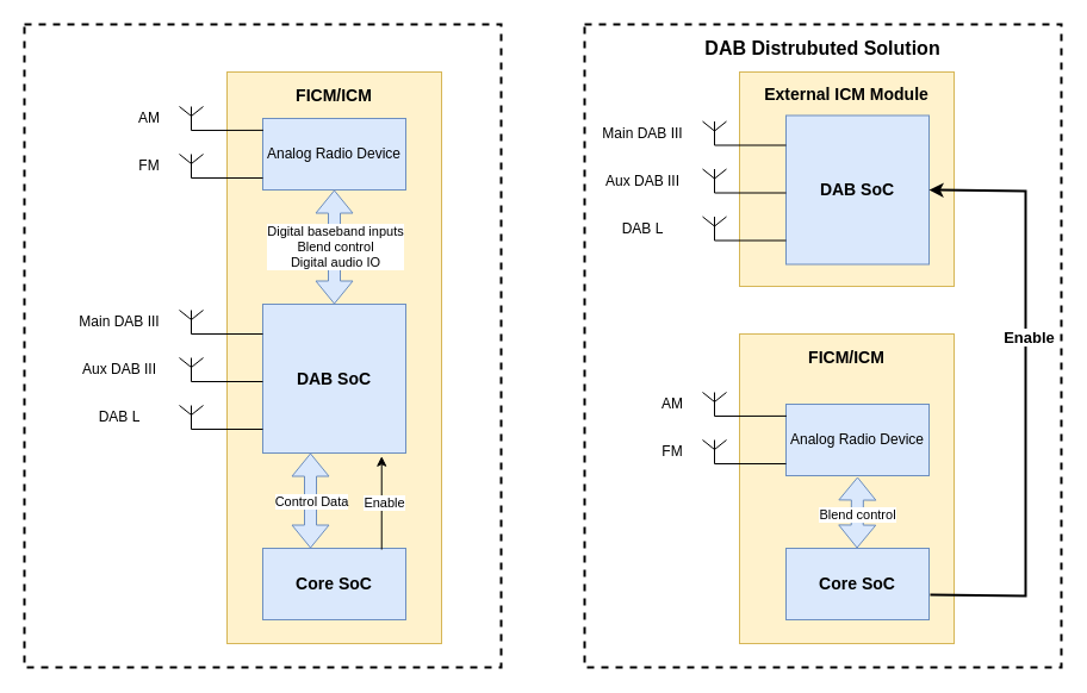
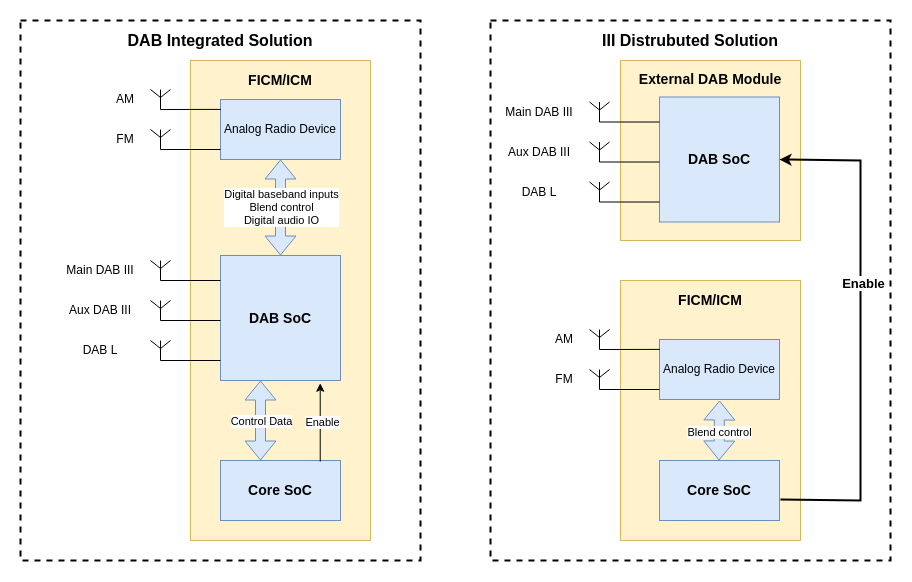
  <mxCell id="0" />
  <mxCell id="1" parent="0" />
  <mxCell id="2" value="" style="rounded=0;whiteSpace=wrap;html=1;fillColor=#fff2cc;strokeColor=#d6b656;labelPosition=center;verticalLabelPosition=top;align=center;verticalAlign=bottom;" vertex="1" parent="1"><mxGeometry x="620" y="60" width="180" height="180" as="geometry" /></mxCell>
  <mxCell id="3" value="" style="rounded=0;whiteSpace=wrap;html=1;fillColor=#fff2cc;strokeColor=#d6b656;labelPosition=center;verticalLabelPosition=top;align=center;verticalAlign=bottom;" vertex="1" parent="1"><mxGeometry x="620" y="280" width="180" height="260" as="geometry" /></mxCell>
  <mxCell id="4" value="" style="rounded=0;whiteSpace=wrap;html=1;fillColor=none;dashed=1;strokeWidth=2;" vertex="1" parent="1"><mxGeometry x="20" y="20" width="400" height="540" as="geometry" /></mxCell>
  <mxCell id="5" value="" style="rounded=0;whiteSpace=wrap;html=1;fillColor=#fff2cc;strokeColor=#d6b656;labelPosition=center;verticalLabelPosition=top;align=center;verticalAlign=bottom;" vertex="1" parent="1"><mxGeometry x="190" y="60" width="180" height="480" as="geometry" /></mxCell>
  <mxCell id="6" value="Core SoC" style="rounded=0;whiteSpace=wrap;html=1;fillColor=#dae8fc;strokeColor=#6c8ebf;fontSize=14;fontStyle=1" vertex="1" parent="1"><mxGeometry x="220" y="460" width="120" height="60" as="geometry" /></mxCell>
  <mxCell id="7" value="DAB SoC" style="rounded=0;whiteSpace=wrap;html=1;fillColor=#dae8fc;strokeColor=#6c8ebf;fontSize=14;fontStyle=1" vertex="1" parent="1"><mxGeometry x="220" y="255" width="120" height="125" as="geometry" /></mxCell>
  <mxCell id="8" value="" style="shape=flexArrow;endArrow=classic;startArrow=classic;html=1;rounded=0;fillColor=#dae8fc;strokeColor=#6c8ebf;" edge="1" parent="1"><mxGeometry width="100" height="100" relative="1" as="geometry"><mxPoint x="260" y="460" as="sourcePoint" /><mxPoint x="260" y="380" as="targetPoint" /></mxGeometry></mxCell>
  <mxCell id="9" value="Control Data" style="edgeLabel;html=1;align=center;verticalAlign=middle;resizable=0;points=[];" vertex="1" connectable="0" parent="8"><mxGeometry x="0.546" y="-9" relative="1" as="geometry"><mxPoint x="-9" y="22" as="offset" /></mxGeometry></mxCell>
  <mxCell id="10" value="" style="endArrow=classic;html=1;rounded=0;exitX=0.831;exitY=0.017;exitDx=0;exitDy=0;exitPerimeter=0;entryX=0.831;entryY=1.022;entryDx=0;entryDy=0;entryPerimeter=0;" edge="1" parent="1" source="6" target="7"><mxGeometry width="50" height="50" relative="1" as="geometry"><mxPoint x="310" y="515" as="sourcePoint" /><mxPoint x="360" y="465" as="targetPoint" /></mxGeometry></mxCell>
  <mxCell id="11" value="Enable" style="edgeLabel;html=1;align=center;verticalAlign=middle;resizable=0;points=[];" vertex="1" connectable="0" parent="10"><mxGeometry x="0.222" y="-2" relative="1" as="geometry"><mxPoint y="8" as="offset" /></mxGeometry></mxCell>
  <mxCell id="12" value="Analog Radio Device" style="rounded=0;whiteSpace=wrap;html=1;fillColor=#dae8fc;strokeColor=#6c8ebf;" vertex="1" parent="1"><mxGeometry x="220" y="99" width="120" height="60" as="geometry" /></mxCell>
  <mxCell id="13" value="" style="verticalLabelPosition=bottom;shadow=0;dashed=0;align=center;html=1;verticalAlign=top;shape=mxgraph.electrical.radio.aerial_-_antenna_1;" vertex="1" parent="1"><mxGeometry x="150" y="89" width="20" height="20" as="geometry" /></mxCell>
  <mxCell id="14" value="" style="endArrow=none;html=1;rounded=0;exitX=0.5;exitY=1;exitDx=0;exitDy=0;exitPerimeter=0;entryX=0.003;entryY=0.165;entryDx=0;entryDy=0;entryPerimeter=0;" edge="1" parent="1" source="13" target="12"><mxGeometry width="50" height="50" relative="1" as="geometry"><mxPoint x="130" y="154" as="sourcePoint" /><mxPoint x="180" y="104" as="targetPoint" /></mxGeometry></mxCell>
  <mxCell id="15" value="" style="verticalLabelPosition=bottom;shadow=0;dashed=0;align=center;html=1;verticalAlign=top;shape=mxgraph.electrical.radio.aerial_-_antenna_1;" vertex="1" parent="1"><mxGeometry x="150" y="129" width="20" height="20" as="geometry" /></mxCell>
  <mxCell id="16" value="" style="endArrow=none;html=1;rounded=0;exitX=0.5;exitY=1;exitDx=0;exitDy=0;exitPerimeter=0;entryX=0.003;entryY=0.165;entryDx=0;entryDy=0;entryPerimeter=0;" edge="1" parent="1" source="15"><mxGeometry width="50" height="50" relative="1" as="geometry"><mxPoint x="130" y="194" as="sourcePoint" /><mxPoint x="220" y="149" as="targetPoint" /></mxGeometry></mxCell>
  <mxCell id="17" value="AM" style="text;strokeColor=none;align=center;fillColor=none;html=1;verticalAlign=middle;whiteSpace=wrap;rounded=0;" vertex="1" parent="1"><mxGeometry x="110" y="84" width="30" height="30" as="geometry" /></mxCell>
  <mxCell id="18" value="FM" style="text;strokeColor=none;align=center;fillColor=none;html=1;verticalAlign=middle;whiteSpace=wrap;rounded=0;" vertex="1" parent="1"><mxGeometry x="110" y="124" width="30" height="30" as="geometry" /></mxCell>
  <mxCell id="19" value="" style="endArrow=none;html=1;rounded=0;exitX=0.5;exitY=1;exitDx=0;exitDy=0;exitPerimeter=0;entryX=0.003;entryY=0.165;entryDx=0;entryDy=0;entryPerimeter=0;" edge="1" source="20" parent="1"><mxGeometry width="50" height="50" relative="1" as="geometry"><mxPoint x="130" y="325" as="sourcePoint" /><mxPoint x="220" y="280" as="targetPoint" /></mxGeometry></mxCell>
  <mxCell id="20" value="" style="verticalLabelPosition=bottom;shadow=0;dashed=0;align=center;html=1;verticalAlign=top;shape=mxgraph.electrical.radio.aerial_-_antenna_1;" vertex="1" parent="1"><mxGeometry x="150" y="260" width="20" height="20" as="geometry" /></mxCell>
  <mxCell id="21" value="" style="endArrow=none;html=1;rounded=0;exitX=0.5;exitY=1;exitDx=0;exitDy=0;exitPerimeter=0;entryX=0.003;entryY=0.165;entryDx=0;entryDy=0;entryPerimeter=0;" edge="1" source="22" parent="1"><mxGeometry width="50" height="50" relative="1" as="geometry"><mxPoint x="130" y="365" as="sourcePoint" /><mxPoint x="220" y="320" as="targetPoint" /></mxGeometry></mxCell>
  <mxCell id="22" value="" style="verticalLabelPosition=bottom;shadow=0;dashed=0;align=center;html=1;verticalAlign=top;shape=mxgraph.electrical.radio.aerial_-_antenna_1;" vertex="1" parent="1"><mxGeometry x="150" y="300" width="20" height="20" as="geometry" /></mxCell>
  <mxCell id="23" value="" style="endArrow=none;html=1;rounded=0;exitX=0.5;exitY=1;exitDx=0;exitDy=0;exitPerimeter=0;entryX=0.003;entryY=0.165;entryDx=0;entryDy=0;entryPerimeter=0;" edge="1" source="24" parent="1"><mxGeometry width="50" height="50" relative="1" as="geometry"><mxPoint x="130" y="405" as="sourcePoint" /><mxPoint x="220" y="360" as="targetPoint" /></mxGeometry></mxCell>
  <mxCell id="24" value="" style="verticalLabelPosition=bottom;shadow=0;dashed=0;align=center;html=1;verticalAlign=top;shape=mxgraph.electrical.radio.aerial_-_antenna_1;" vertex="1" parent="1"><mxGeometry x="150" y="340" width="20" height="20" as="geometry" /></mxCell>
  <mxCell id="25" value="Main DAB III" style="text;strokeColor=none;align=center;fillColor=none;html=1;verticalAlign=middle;whiteSpace=wrap;rounded=0;" vertex="1" parent="1"><mxGeometry x="60" y="260" width="80" height="20" as="geometry" /></mxCell>
  <mxCell id="26" value="Aux DAB III" style="text;strokeColor=none;align=center;fillColor=none;html=1;verticalAlign=middle;whiteSpace=wrap;rounded=0;" vertex="1" parent="1"><mxGeometry x="60" y="300" width="80" height="20" as="geometry" /></mxCell>
  <mxCell id="27" value="DAB L" style="text;strokeColor=none;align=center;fillColor=none;html=1;verticalAlign=middle;whiteSpace=wrap;rounded=0;" vertex="1" parent="1"><mxGeometry x="60" y="340" width="80" height="20" as="geometry" /></mxCell>
  <mxCell id="28" value="" style="shape=flexArrow;endArrow=classic;startArrow=classic;html=1;rounded=0;fillColor=#dae8fc;strokeColor=#6c8ebf;entryX=0.5;entryY=1;entryDx=0;entryDy=0;" edge="1" parent="1" target="12"><mxGeometry width="100" height="100" relative="1" as="geometry"><mxPoint x="280" y="255" as="sourcePoint" /><mxPoint x="279.66" y="195" as="targetPoint" /></mxGeometry></mxCell>
  <mxCell id="29" value="Digital baseband inputs&lt;br&gt;Blend control&lt;br&gt;Digital audio IO" style="edgeLabel;html=1;align=center;verticalAlign=middle;resizable=0;points=[];" vertex="1" connectable="0" parent="28"><mxGeometry x="0.546" y="-9" relative="1" as="geometry"><mxPoint x="-9" y="25" as="offset" /></mxGeometry></mxCell>
+ <mxCell id="30" value="DAB Integrated Solution" style="text;strokeColor=none;align=center;fillColor=none;html=1;verticalAlign=middle;whiteSpace=wrap;rounded=0;fontSize=16;fontStyle=1" vertex="1" parent="1"><mxGeometry x="20" y="20" width="400" height="40" as="geometry" /></mxCell>
  <mxCell id="31" value="Core SoC" style="rounded=0;whiteSpace=wrap;html=1;fillColor=#dae8fc;strokeColor=#6c8ebf;fontSize=14;fontStyle=1" vertex="1" parent="1"><mxGeometry x="659" y="460" width="120" height="60" as="geometry" /></mxCell>
  <mxCell id="32" value="Analog Radio Device" style="rounded=0;whiteSpace=wrap;html=1;fillColor=#dae8fc;strokeColor=#6c8ebf;" vertex="1" parent="1"><mxGeometry x="659" y="339" width="120" height="60" as="geometry" /></mxCell>
  <mxCell id="33" value="" style="verticalLabelPosition=bottom;shadow=0;dashed=0;align=center;html=1;verticalAlign=top;shape=mxgraph.electrical.radio.aerial_-_antenna_1;" vertex="1" parent="1"><mxGeometry x="589" y="329" width="20" height="20" as="geometry" /></mxCell>
  <mxCell id="34" value="" style="endArrow=none;html=1;rounded=0;exitX=0.5;exitY=1;exitDx=0;exitDy=0;exitPerimeter=0;entryX=0.003;entryY=0.165;entryDx=0;entryDy=0;entryPerimeter=0;" edge="1" source="33" target="32" parent="1"><mxGeometry width="50" height="50" relative="1" as="geometry"><mxPoint x="569" y="394" as="sourcePoint" /><mxPoint x="619" y="344" as="targetPoint" /></mxGeometry></mxCell>
  <mxCell id="35" value="" style="verticalLabelPosition=bottom;shadow=0;dashed=0;align=center;html=1;verticalAlign=top;shape=mxgraph.electrical.radio.aerial_-_antenna_1;" vertex="1" parent="1"><mxGeometry x="589" y="369" width="20" height="20" as="geometry" /></mxCell>
  <mxCell id="36" value="" style="endArrow=none;html=1;rounded=0;exitX=0.5;exitY=1;exitDx=0;exitDy=0;exitPerimeter=0;entryX=0.003;entryY=0.165;entryDx=0;entryDy=0;entryPerimeter=0;" edge="1" source="35" parent="1"><mxGeometry width="50" height="50" relative="1" as="geometry"><mxPoint x="569" y="434" as="sourcePoint" /><mxPoint x="659" y="389" as="targetPoint" /></mxGeometry></mxCell>
  <mxCell id="37" value="AM" style="text;strokeColor=none;align=center;fillColor=none;html=1;verticalAlign=middle;whiteSpace=wrap;rounded=0;" vertex="1" parent="1"><mxGeometry x="549" y="324" width="30" height="30" as="geometry" /></mxCell>
  <mxCell id="38" value="FM" style="text;strokeColor=none;align=center;fillColor=none;html=1;verticalAlign=middle;whiteSpace=wrap;rounded=0;" vertex="1" parent="1"><mxGeometry x="549" y="364" width="30" height="30" as="geometry" /></mxCell>
  <mxCell id="39" value="FICM/ICM" style="text;strokeColor=none;align=center;fillColor=none;html=1;verticalAlign=middle;whiteSpace=wrap;rounded=0;fontSize=14;fontStyle=1" vertex="1" parent="1"><mxGeometry x="190" y="60" width="180" height="40" as="geometry" /></mxCell>
  <mxCell id="40" value="" style="shape=flexArrow;endArrow=classic;startArrow=classic;html=1;rounded=0;fillColor=#dae8fc;strokeColor=#6c8ebf;" edge="1" parent="1"><mxGeometry width="100" height="100" relative="1" as="geometry"><mxPoint x="718.58" y="460" as="sourcePoint" /><mxPoint x="719" y="400" as="targetPoint" /></mxGeometry></mxCell>
  <mxCell id="41" value="Blend control" style="edgeLabel;html=1;align=center;verticalAlign=middle;resizable=0;points=[];" vertex="1" connectable="0" parent="40"><mxGeometry x="0.546" y="-9" relative="1" as="geometry"><mxPoint x="-9" y="17" as="offset" /></mxGeometry></mxCell>
  <mxCell id="42" value="FICM/ICM" style="text;strokeColor=none;align=center;fillColor=none;html=1;verticalAlign=middle;whiteSpace=wrap;rounded=0;fontSize=14;fontStyle=1" vertex="1" parent="1"><mxGeometry x="620" y="280" width="180" height="40" as="geometry" /></mxCell>
  <mxCell id="43" value="DAB SoC" style="rounded=0;whiteSpace=wrap;html=1;fillColor=#dae8fc;strokeColor=#6c8ebf;fontSize=14;fontStyle=1" vertex="1" parent="1"><mxGeometry x="659" y="96.5" width="120" height="125" as="geometry" /></mxCell>
  <mxCell id="44" value="" style="endArrow=none;html=1;rounded=0;exitX=0.5;exitY=1;exitDx=0;exitDy=0;exitPerimeter=0;entryX=0.003;entryY=0.165;entryDx=0;entryDy=0;entryPerimeter=0;" edge="1" parent="1" source="45"><mxGeometry width="50" height="50" relative="1" as="geometry"><mxPoint x="569" y="166.5" as="sourcePoint" /><mxPoint x="659" y="121.5" as="targetPoint" /></mxGeometry></mxCell>
  <mxCell id="45" value="" style="verticalLabelPosition=bottom;shadow=0;dashed=0;align=center;html=1;verticalAlign=top;shape=mxgraph.electrical.radio.aerial_-_antenna_1;" vertex="1" parent="1"><mxGeometry x="589" y="101.5" width="20" height="20" as="geometry" /></mxCell>
  <mxCell id="46" value="" style="endArrow=none;html=1;rounded=0;exitX=0.5;exitY=1;exitDx=0;exitDy=0;exitPerimeter=0;entryX=0.003;entryY=0.165;entryDx=0;entryDy=0;entryPerimeter=0;" edge="1" parent="1" source="47"><mxGeometry width="50" height="50" relative="1" as="geometry"><mxPoint x="569" y="206.5" as="sourcePoint" /><mxPoint x="659" y="161.5" as="targetPoint" /></mxGeometry></mxCell>
  <mxCell id="47" value="" style="verticalLabelPosition=bottom;shadow=0;dashed=0;align=center;html=1;verticalAlign=top;shape=mxgraph.electrical.radio.aerial_-_antenna_1;" vertex="1" parent="1"><mxGeometry x="589" y="141.5" width="20" height="20" as="geometry" /></mxCell>
  <mxCell id="48" value="" style="endArrow=none;html=1;rounded=0;exitX=0.5;exitY=1;exitDx=0;exitDy=0;exitPerimeter=0;entryX=0.003;entryY=0.165;entryDx=0;entryDy=0;entryPerimeter=0;" edge="1" parent="1" source="49"><mxGeometry width="50" height="50" relative="1" as="geometry"><mxPoint x="569" y="246.5" as="sourcePoint" /><mxPoint x="659" y="201.5" as="targetPoint" /></mxGeometry></mxCell>
  <mxCell id="49" value="" style="verticalLabelPosition=bottom;shadow=0;dashed=0;align=center;html=1;verticalAlign=top;shape=mxgraph.electrical.radio.aerial_-_antenna_1;" vertex="1" parent="1"><mxGeometry x="589" y="181.5" width="20" height="20" as="geometry" /></mxCell>
  <mxCell id="50" value="Main DAB III" style="text;strokeColor=none;align=center;fillColor=none;html=1;verticalAlign=middle;whiteSpace=wrap;rounded=0;" vertex="1" parent="1"><mxGeometry x="499" y="101.5" width="80" height="20" as="geometry" /></mxCell>
  <mxCell id="51" value="Aux DAB III" style="text;strokeColor=none;align=center;fillColor=none;html=1;verticalAlign=middle;whiteSpace=wrap;rounded=0;" vertex="1" parent="1"><mxGeometry x="499" y="141.5" width="80" height="20" as="geometry" /></mxCell>
  <mxCell id="52" value="DAB L" style="text;strokeColor=none;align=center;fillColor=none;html=1;verticalAlign=middle;whiteSpace=wrap;rounded=0;" vertex="1" parent="1"><mxGeometry x="499" y="181.5" width="80" height="20" as="geometry" /></mxCell>
- <mxCell id="53" value="External ICM Module" style="text;strokeColor=none;align=center;fillColor=none;html=1;verticalAlign=middle;whiteSpace=wrap;rounded=0;fontSize=14;fontStyle=1" vertex="1" parent="1"><mxGeometry x="620" y="59" width="180" height="40" as="geometry" /></mxCell>
+ <mxCell id="53" value="External DAB Module" style="text;strokeColor=none;align=center;fillColor=none;html=1;verticalAlign=middle;whiteSpace=wrap;rounded=0;fontSize=14;fontStyle=1" vertex="1" parent="1"><mxGeometry x="620" y="59" width="180" height="40" as="geometry" /></mxCell>
  <mxCell id="54" value="" style="endArrow=classic;html=1;rounded=0;exitX=1.008;exitY=0.65;exitDx=0;exitDy=0;exitPerimeter=0;entryX=1;entryY=0.5;entryDx=0;entryDy=0;fontSize=14;strokeWidth=2;" edge="1" parent="1" source="31" target="43"><mxGeometry width="50" height="50" relative="1" as="geometry"><mxPoint x="880" y="424" as="sourcePoint" /><mxPoint x="880" y="346" as="targetPoint" /><Array as="points"><mxPoint x="860" y="500" /><mxPoint x="860" y="160" /></Array></mxGeometry></mxCell>
  <mxCell id="55" value="&lt;font style=&quot;font-size: 13px;&quot;&gt;&lt;b&gt;Enable&lt;/b&gt;&lt;/font&gt;" style="edgeLabel;html=1;align=center;verticalAlign=middle;resizable=0;points=[];" vertex="1" connectable="0" parent="54"><mxGeometry x="0.222" y="-2" relative="1" as="geometry"><mxPoint y="8" as="offset" /></mxGeometry></mxCell>
  <mxCell id="56" value="" style="rounded=0;whiteSpace=wrap;html=1;fillColor=none;dashed=1;strokeWidth=2;" vertex="1" parent="1"><mxGeometry x="490" y="20" width="400" height="540" as="geometry" /></mxCell>
- <mxCell id="57" value="DAB Distrubuted Solution" style="text;strokeColor=none;align=center;fillColor=none;html=1;verticalAlign=middle;whiteSpace=wrap;rounded=0;fontSize=16;fontStyle=1" vertex="1" parent="1"><mxGeometry x="490" y="20" width="400" height="40" as="geometry" /></mxCell>
+ <mxCell id="57" value="III Distrubuted Solution" style="text;strokeColor=none;align=center;fillColor=none;html=1;verticalAlign=middle;whiteSpace=wrap;rounded=0;fontSize=16;fontStyle=1" vertex="1" parent="1"><mxGeometry x="490" y="20" width="400" height="40" as="geometry" /></mxCell>
